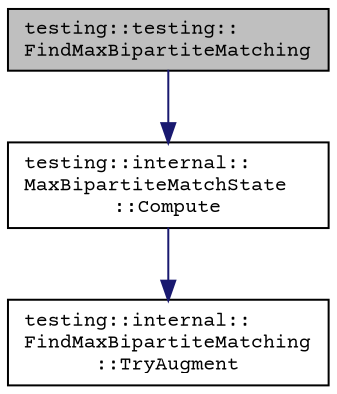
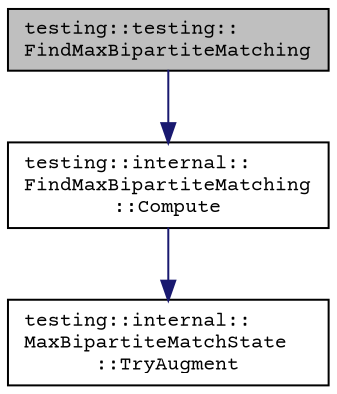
  digraph {
    fontname="Courier Prime"
    rankdir=TB
    node [color=black fontname="Courier Prime" fontsize=10 shape=record]
    edge [color=midnightblue fontname="Courier Prime" fontsize=10 labelfontname=Helvetica labelfontsize=10 style=solid]
    n1 [fillcolor=grey75 fontcolor=black height=0.2 label="testing::testing::\lFindMaxBipartiteMatching" style=filled width=0.4]
-   n2 [height=0.2 label="testing::internal::\lMaxBipartiteMatchState\l::Compute" width=0.4]
-   n3 [height=0.2 label="testing::internal::\lFindMaxBipartiteMatching\l::TryAugment" width=0.4]
+   n2 [height=0.2 label="testing::internal::\lFindMaxBipartiteMatching\l::Compute" width=0.4]
+   n3 [height=0.2 label="testing::internal::\lMaxBipartiteMatchState\l::TryAugment" width=0.4]
    n1 -> n2
    n2 -> n3
  }
